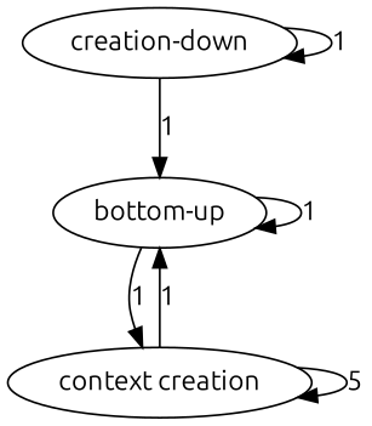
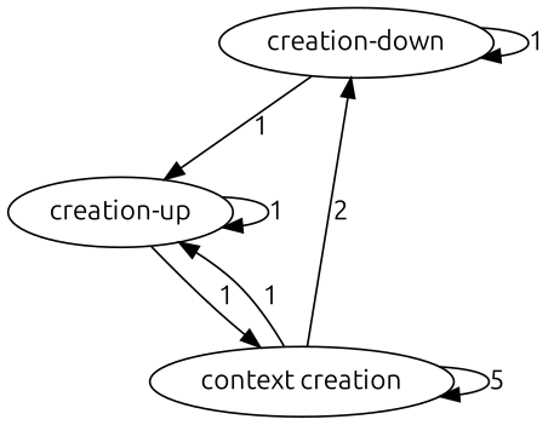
  digraph {
    fontname=Ubuntu
    node [fontname=Ubuntu]
    edge [fontname=Ubuntu weight=1]
    n1 [label="creation-down"]
-   "bottom-up"
+   "bottom-up" [label="creation-up"]
    "context creation"
    n1 -> n1 [label=1]
    n1 -> "bottom-up" [label=1]
    "bottom-up" -> "bottom-up" [label=1]
    "bottom-up" -> "context creation" [label=1]
+   "context creation" -> n1 [label=2 weight=2]
    "context creation" -> "bottom-up" [label=1]
    "context creation" -> "context creation" [label=5 weight=5]
  }
